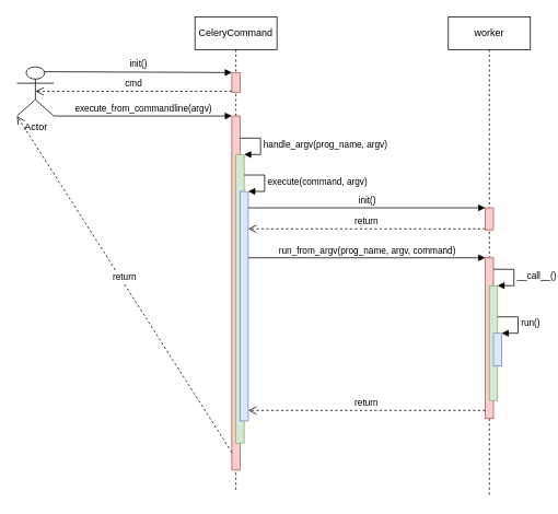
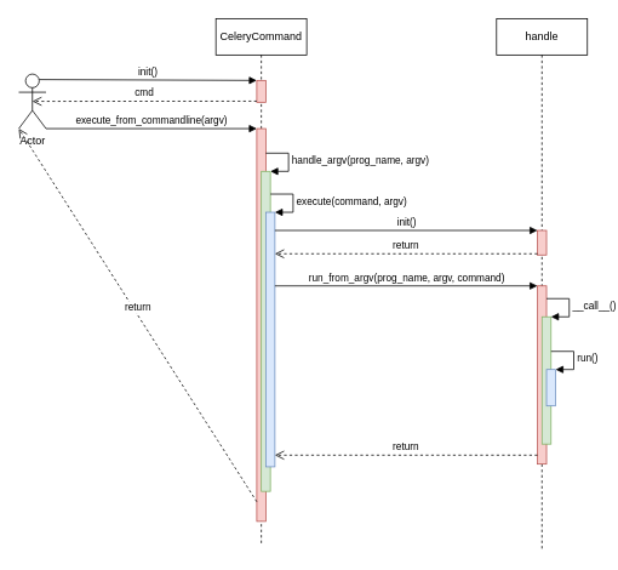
  <mxCell id="0" />
  <mxCell id="1" parent="0" />
  <mxCell id="2" value="CeleryCommand" style="shape=umlLifeline;perimeter=lifelinePerimeter;whiteSpace=wrap;html=1;container=1;collapsible=0;recursiveResize=0;outlineConnect=0;" vertex="1" parent="1"><mxGeometry x="237" y="20" width="100" height="580" as="geometry" /></mxCell>
  <mxCell id="3" value="" style="html=1;points=[];perimeter=orthogonalPerimeter;fillColor=#f8cecc;strokeColor=#b85450;" vertex="1" parent="2"><mxGeometry x="45" y="68" width="10" height="24" as="geometry" /></mxCell>
  <mxCell id="4" value="" style="html=1;points=[];perimeter=orthogonalPerimeter;fillColor=#f8cecc;strokeColor=#b85450;" vertex="1" parent="2"><mxGeometry x="45" y="121" width="10" height="432" as="geometry" /></mxCell>
  <mxCell id="5" value="" style="html=1;points=[];perimeter=orthogonalPerimeter;fillColor=#d5e8d4;strokeColor=#82b366;" vertex="1" parent="2"><mxGeometry x="50" y="168" width="10" height="352" as="geometry" /></mxCell>
  <mxCell id="6" value="handle_argv(prog_name, argv)" style="edgeStyle=orthogonalEdgeStyle;html=1;align=left;spacingLeft=2;endArrow=block;rounded=0;entryX=1;entryY=0;" edge="1" target="5" parent="2"><mxGeometry relative="1" as="geometry"><mxPoint x="55" y="148" as="sourcePoint" /><Array as="points"><mxPoint x="80" y="148" /></Array></mxGeometry></mxCell>
  <mxCell id="7" value="" style="html=1;points=[];perimeter=orthogonalPerimeter;fillColor=#dae8fc;strokeColor=#6c8ebf;" vertex="1" parent="2"><mxGeometry x="55" y="213" width="10" height="280" as="geometry" /></mxCell>
  <mxCell id="8" value="execute(command, argv)" style="edgeStyle=orthogonalEdgeStyle;html=1;align=left;spacingLeft=2;endArrow=block;rounded=0;entryX=1;entryY=0;" edge="1" target="7" parent="2"><mxGeometry relative="1" as="geometry"><mxPoint x="60" y="193" as="sourcePoint" /><Array as="points"><mxPoint x="85" y="193" /></Array></mxGeometry></mxCell>
- <mxCell id="9" value="Actor" style="shape=umlActor;verticalLabelPosition=bottom;labelBackgroundColor=#ffffff;verticalAlign=top;html=1;" vertex="1" parent="1"><mxGeometry x="20" y="81" width="45" height="60" as="geometry" /></mxCell>
+ <mxCell id="9" value="Actor" style="shape=umlActor;verticalLabelPosition=bottom;labelBackgroundColor=#ffffff;verticalAlign=top;html=1;" vertex="1" parent="1"><mxGeometry x="20" y="81" width="30" height="60" as="geometry" /></mxCell>
  <mxCell id="10" value="init()" style="html=1;verticalAlign=bottom;endArrow=block;entryX=0;entryY=0;exitX=0.75;exitY=0.1;exitDx=0;exitDy=0;exitPerimeter=0;" edge="1" target="3" parent="1" source="9"><mxGeometry relative="1" as="geometry"><mxPoint x="212" y="88" as="sourcePoint" /></mxGeometry></mxCell>
  <mxCell id="11" value="cmd" style="html=1;verticalAlign=bottom;endArrow=open;dashed=1;endSize=8;exitX=0;exitY=0.95;entryX=0.5;entryY=0.5;entryDx=0;entryDy=0;entryPerimeter=0;" edge="1" source="3" parent="1" target="9"><mxGeometry relative="1" as="geometry"><mxPoint x="212" y="164" as="targetPoint" /></mxGeometry></mxCell>
  <mxCell id="12" value="execute_from_commandline(argv)" style="html=1;verticalAlign=bottom;endArrow=block;entryX=0;entryY=0;exitX=1;exitY=1;exitDx=0;exitDy=0;exitPerimeter=0;" edge="1" target="4" parent="1" source="9"><mxGeometry relative="1" as="geometry"><mxPoint x="212" y="141" as="sourcePoint" /></mxGeometry></mxCell>
- <mxCell id="13" value="worker" style="shape=umlLifeline;perimeter=lifelinePerimeter;whiteSpace=wrap;html=1;container=1;collapsible=0;recursiveResize=0;outlineConnect=0;" vertex="1" parent="1"><mxGeometry x="546" y="20" width="100" height="585" as="geometry" /></mxCell>
+ <mxCell id="13" value="handle" style="shape=umlLifeline;perimeter=lifelinePerimeter;whiteSpace=wrap;html=1;container=1;collapsible=0;recursiveResize=0;outlineConnect=0;" vertex="1" parent="1"><mxGeometry x="546" y="20" width="100" height="585" as="geometry" /></mxCell>
  <mxCell id="14" value="" style="html=1;points=[];perimeter=orthogonalPerimeter;fillColor=#f8cecc;strokeColor=#b85450;" vertex="1" parent="13"><mxGeometry x="45" y="233" width="10" height="27" as="geometry" /></mxCell>
  <mxCell id="15" value="" style="html=1;points=[];perimeter=orthogonalPerimeter;fillColor=#f8cecc;strokeColor=#b85450;" vertex="1" parent="13"><mxGeometry x="45" y="294" width="10" height="196" as="geometry" /></mxCell>
  <mxCell id="16" value="" style="html=1;points=[];perimeter=orthogonalPerimeter;fillColor=#d5e8d4;strokeColor=#82b366;" vertex="1" parent="13"><mxGeometry x="50" y="328" width="10" height="140" as="geometry" /></mxCell>
  <mxCell id="17" value="__call__()" style="edgeStyle=orthogonalEdgeStyle;html=1;align=left;spacingLeft=2;endArrow=block;rounded=0;entryX=1;entryY=0;" edge="1" target="16" parent="13"><mxGeometry relative="1" as="geometry"><mxPoint x="55" y="308" as="sourcePoint" /><Array as="points"><mxPoint x="80" y="308" /></Array></mxGeometry></mxCell>
  <mxCell id="18" value="" style="html=1;points=[];perimeter=orthogonalPerimeter;fillColor=#dae8fc;strokeColor=#6c8ebf;" vertex="1" parent="13"><mxGeometry x="55" y="386" width="10" height="40" as="geometry" /></mxCell>
  <mxCell id="19" value="run()" style="edgeStyle=orthogonalEdgeStyle;html=1;align=left;spacingLeft=2;endArrow=block;rounded=0;entryX=1;entryY=0;" edge="1" target="18" parent="13"><mxGeometry relative="1" as="geometry"><mxPoint x="60" y="366" as="sourcePoint" /><Array as="points"><mxPoint x="85" y="366" /></Array></mxGeometry></mxCell>
  <mxCell id="20" value="init()" style="html=1;verticalAlign=bottom;endArrow=block;entryX=0;entryY=0;" edge="1" target="14" parent="1" source="7"><mxGeometry relative="1" as="geometry"><mxPoint x="521" y="246" as="sourcePoint" /></mxGeometry></mxCell>
  <mxCell id="21" value="return" style="html=1;verticalAlign=bottom;endArrow=open;dashed=1;endSize=8;exitX=0;exitY=0.95;" edge="1" source="14" parent="1" target="7"><mxGeometry relative="1" as="geometry"><mxPoint x="521" y="322" as="targetPoint" /></mxGeometry></mxCell>
  <mxCell id="22" value="run_from_argv(prog_name, argv, command)" style="html=1;verticalAlign=bottom;endArrow=block;entryX=0;entryY=0;" edge="1" target="15" parent="1" source="7"><mxGeometry relative="1" as="geometry"><mxPoint x="521" y="314" as="sourcePoint" /></mxGeometry></mxCell>
  <mxCell id="23" value="return" style="html=1;verticalAlign=bottom;endArrow=open;dashed=1;endSize=8;exitX=0;exitY=0.95;" edge="1" source="15" parent="1" target="7"><mxGeometry relative="1" as="geometry"><mxPoint x="521" y="390" as="targetPoint" /></mxGeometry></mxCell>
  <mxCell id="24" value="return" style="html=1;verticalAlign=bottom;endArrow=open;dashed=1;endSize=8;exitX=0;exitY=0.95;entryX=0;entryY=1;entryDx=0;entryDy=0;entryPerimeter=0;" edge="1" source="4" parent="1" target="9"><mxGeometry relative="1" as="geometry"><mxPoint x="55" y="154" as="targetPoint" /></mxGeometry></mxCell>
